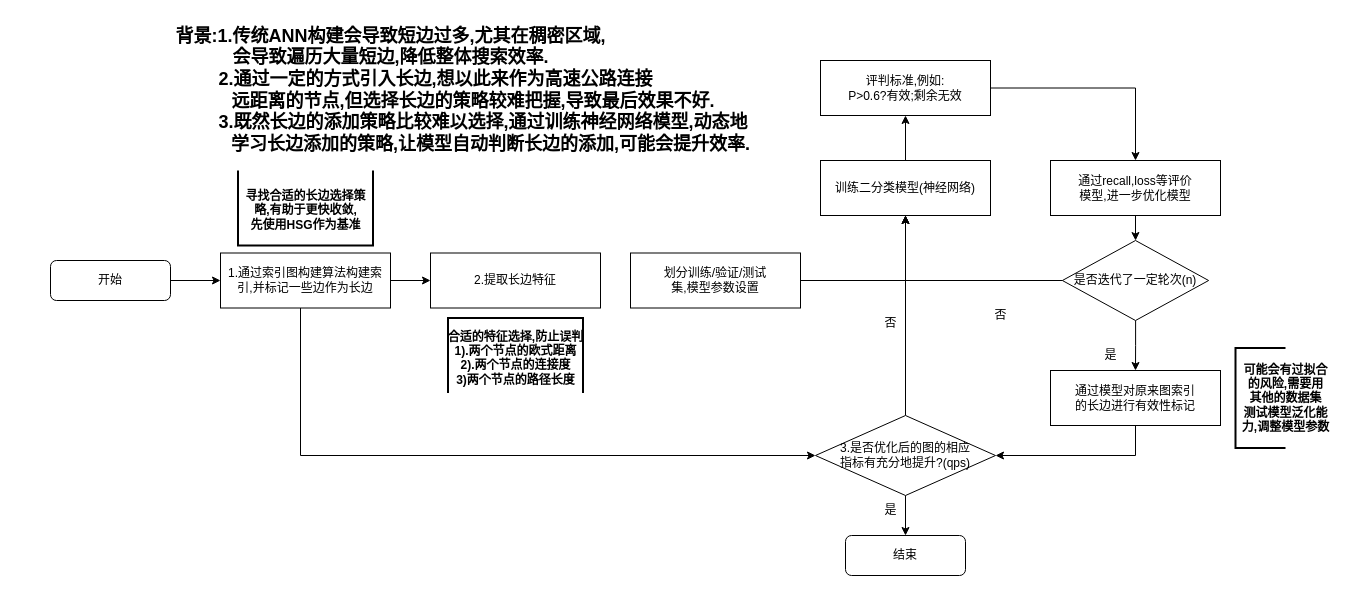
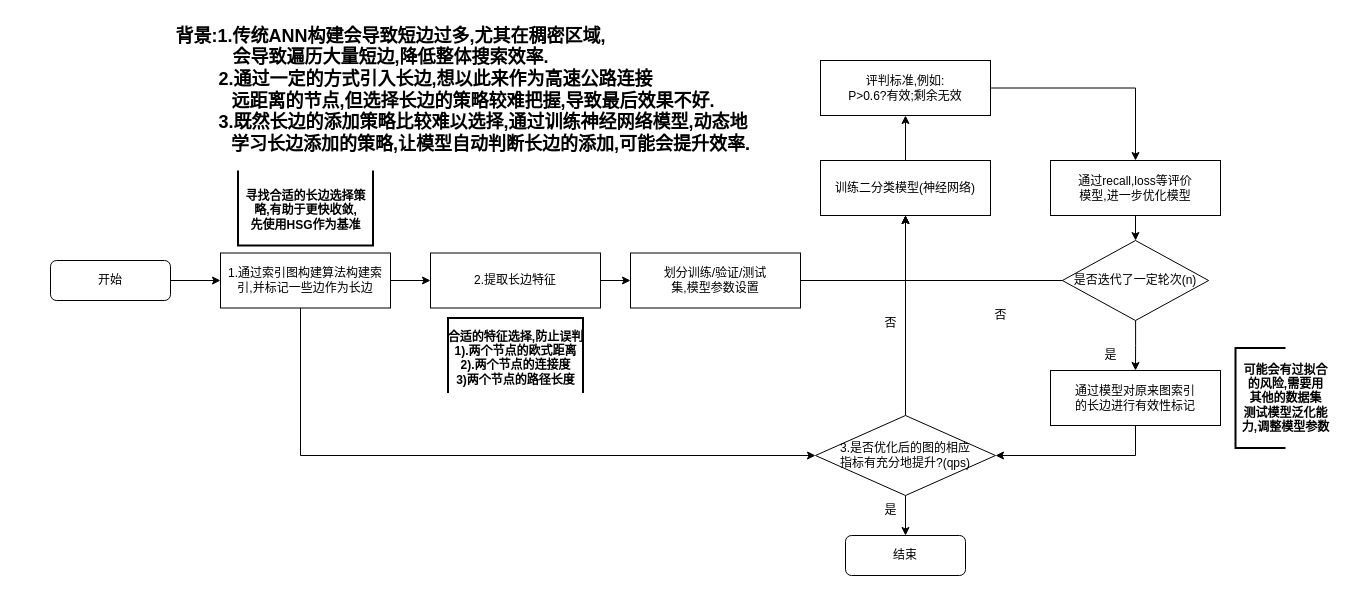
  <mxCell id="0" />
  <mxCell id="1" parent="0" />
  <mxCell id="2" value="" style="edgeStyle=orthogonalEdgeStyle;rounded=0;orthogonalLoop=1;jettySize=auto;html=1;" edge="1" parent="1" source="3" target="7"><mxGeometry relative="1" as="geometry" /></mxCell>
  <mxCell id="3" value="开始" style="rounded=1;whiteSpace=wrap;html=1;fontSize=12;glass=0;strokeWidth=1;shadow=0;" parent="1" vertex="1"><mxGeometry x="50" y="260" width="120" height="40" as="geometry" /></mxCell>
  <mxCell id="4" value="&lt;font style=&quot;font-size: 18px;&quot;&gt;&lt;b style=&quot;&quot;&gt;背景:1.传统ANN构建会导致短边过多,尤其在稠密区域,&lt;/b&gt;&lt;/font&gt;&lt;div&gt;&lt;font style=&quot;font-size: 18px;&quot;&gt;&lt;b&gt;会导致遍历大量短边,降低整体搜索效率.&lt;/b&gt;&lt;/font&gt;&lt;div&gt;&lt;font style=&quot;font-size: 18px;&quot;&gt;&lt;b&gt;&amp;nbsp; &amp;nbsp; &amp;nbsp; &amp;nbsp; &amp;nbsp; &amp;nbsp; &amp;nbsp; &amp;nbsp; &amp;nbsp; 2.通过一定的方式引入长边,想以此来作为高速公路连接&lt;/b&gt;&lt;/font&gt;&lt;/div&gt;&lt;div&gt;&lt;font style=&quot;font-size: 18px;&quot;&gt;&lt;b&gt;&amp;nbsp; &amp;nbsp; &amp;nbsp; &amp;nbsp; &amp;nbsp; &amp;nbsp; &amp;nbsp; &amp;nbsp; &amp;nbsp; &amp;nbsp; &amp;nbsp; &amp;nbsp; &amp;nbsp; &amp;nbsp; &amp;nbsp; &amp;nbsp; &amp;nbsp;远距离的节点,但选择长边的策略较难把握,导致最后效果不好.&lt;/b&gt;&lt;/font&gt;&lt;/div&gt;&lt;/div&gt;&lt;div&gt;&lt;font style=&quot;font-size: 18px;&quot;&gt;&lt;b&gt;&lt;span style=&quot;white-space: pre;&quot;&gt;&#09;&lt;/span&gt;&lt;span style=&quot;white-space: pre;&quot;&gt;&#09;&lt;/span&gt;&lt;span style=&quot;white-space: pre;&quot;&gt;&#09;&lt;/span&gt;&lt;span style=&quot;white-space: pre;&quot;&gt;&#09;&lt;/span&gt;&amp;nbsp; &amp;nbsp; &amp;nbsp;3.既然长边的添加策略比较难以选择,通过训练神经网络模型,动态地&lt;/b&gt;&lt;/font&gt;&lt;/div&gt;&lt;div&gt;&lt;font style=&quot;font-size: 18px;&quot;&gt;&lt;b&gt;&lt;span style=&quot;white-space: pre;&quot;&gt;&#09;&lt;/span&gt;&lt;span style=&quot;white-space: pre;&quot;&gt;&#09;&lt;/span&gt;&lt;span style=&quot;white-space: pre;&quot;&gt;&#09;&lt;/span&gt;&lt;span style=&quot;white-space: pre;&quot;&gt;&#09;&lt;/span&gt;&lt;span style=&quot;white-space: pre;&quot;&gt;&#09;&lt;/span&gt;学习长边添加的策略,&lt;span style=&quot;background-color: transparent; color: light-dark(rgb(0, 0, 0), rgb(255, 255, 255));&quot;&gt;让模型自动判断长边的添加,可能会提升效率.&lt;/span&gt;&lt;/b&gt;&lt;/font&gt;&lt;/div&gt;" style="text;html=1;align=center;verticalAlign=middle;resizable=0;points=[];autosize=1;strokeColor=none;fillColor=none;" vertex="1" parent="1"><mxGeometry y="20" width="740" height="140" as="geometry" x="20" /></mxCell>
  <mxCell id="5" value="" style="edgeStyle=orthogonalEdgeStyle;rounded=0;orthogonalLoop=1;jettySize=auto;html=1;" edge="1" parent="1" source="7" target="9"><mxGeometry relative="1" as="geometry" /></mxCell>
  <mxCell id="6" style="edgeStyle=orthogonalEdgeStyle;rounded=0;orthogonalLoop=1;jettySize=auto;html=1;entryX=0;entryY=0.5;entryDx=0;entryDy=0;" edge="1" parent="1" source="7" target="26"><mxGeometry relative="1" as="geometry"><Array as="points"><mxPoint x="300" y="455" /></Array></mxGeometry></mxCell>
  <mxCell id="7" value="1.通过索引图构建算法构建索引,并标记一些边作为长边" style="rounded=0;whiteSpace=wrap;html=1;" vertex="1" parent="1"><mxGeometry x="220" y="252.5" width="170" height="55" as="geometry" /></mxCell>
+ <mxCell id="8" value="" style="edgeStyle=orthogonalEdgeStyle;rounded=0;orthogonalLoop=1;jettySize=auto;html=1;" edge="1" parent="1" source="9" target="32"><mxGeometry relative="1" as="geometry" /></mxCell>
  <mxCell id="9" value="2.提取长边特征" style="rounded=0;whiteSpace=wrap;html=1;" vertex="1" parent="1"><mxGeometry x="430" y="252.5" width="170" height="55" as="geometry" /></mxCell>
  <mxCell id="10" value="" style="edgeStyle=orthogonalEdgeStyle;rounded=0;orthogonalLoop=1;jettySize=auto;html=1;" edge="1" parent="1" source="11" target="13"><mxGeometry relative="1" as="geometry" /></mxCell>
  <mxCell id="11" value="训练二分类模型(神经网络)" style="rounded=0;whiteSpace=wrap;html=1;" vertex="1" parent="1"><mxGeometry x="820" y="160" width="170" height="55" as="geometry" /></mxCell>
  <mxCell id="12" style="edgeStyle=orthogonalEdgeStyle;rounded=0;orthogonalLoop=1;jettySize=auto;html=1;entryX=0.5;entryY=0;entryDx=0;entryDy=0;" edge="1" parent="1" source="13" target="22"><mxGeometry relative="1" as="geometry" /></mxCell>
  <mxCell id="13" value="评判标准,例如:&lt;div&gt;P&amp;gt;0.6?有效;剩余无效&lt;/div&gt;" style="rounded=0;whiteSpace=wrap;html=1;" vertex="1" parent="1"><mxGeometry x="820" y="60" width="170" height="55" as="geometry" /></mxCell>
  <mxCell id="14" value="" style="strokeWidth=2;html=1;shape=mxgraph.flowchart.annotation_1;align=left;pointerEvents=1;direction=north;" vertex="1" parent="1"><mxGeometry x="237.5" y="170" width="135" height="75" as="geometry" /></mxCell>
  <mxCell id="15" value="&lt;b&gt;寻找合适的长边选择策&lt;/b&gt;&lt;div&gt;&lt;b&gt;略,有助于更快收敛,&lt;/b&gt;&lt;/div&gt;&lt;div&gt;&lt;b&gt;先使用HSG作为基准&lt;/b&gt;&lt;/div&gt;" style="text;html=1;align=center;verticalAlign=middle;resizable=0;points=[];autosize=1;strokeColor=none;fillColor=none;" vertex="1" parent="1"><mxGeometry x="235" y="180" width="140" height="60" as="geometry" /></mxCell>
  <mxCell id="16" value="" style="strokeWidth=2;html=1;shape=mxgraph.flowchart.annotation_1;align=left;pointerEvents=1;direction=south;" vertex="1" parent="1"><mxGeometry x="447.5" y="317.5" width="135" height="75" as="geometry" /></mxCell>
  <mxCell id="17" value="&lt;div&gt;&lt;b&gt;合适的特征选择,防止误判&lt;/b&gt;&lt;/div&gt;&lt;b&gt;1).两个节点的欧式距离&lt;/b&gt;&lt;div&gt;&lt;b&gt;2).两个节点的连接度&lt;/b&gt;&lt;/div&gt;&lt;div&gt;&lt;b&gt;3)两个节点的路径长度&lt;/b&gt;&lt;/div&gt;&lt;div&gt;&lt;br&gt;&lt;/div&gt;" style="text;html=1;align=center;verticalAlign=middle;resizable=0;points=[];autosize=1;strokeColor=none;fillColor=none;" vertex="1" parent="1"><mxGeometry x="435" y="320" width="160" height="90" as="geometry" /></mxCell>
  <mxCell id="18" style="edgeStyle=orthogonalEdgeStyle;rounded=0;orthogonalLoop=1;jettySize=auto;html=1;entryX=0.5;entryY=1;entryDx=0;entryDy=0;" edge="1" parent="1" source="20" target="11"><mxGeometry relative="1" as="geometry" /></mxCell>
  <mxCell id="19" value="" style="edgeStyle=orthogonalEdgeStyle;rounded=0;orthogonalLoop=1;jettySize=auto;html=1;" edge="1" parent="1" source="20" target="34"><mxGeometry relative="1" as="geometry" /></mxCell>
  <mxCell id="20" value="是否迭代了一定轮次(n)" style="rhombus;whiteSpace=wrap;html=1;" vertex="1" parent="1"><mxGeometry x="1061.88" y="240" width="146.25" height="80" as="geometry" /></mxCell>
  <mxCell id="21" value="" style="edgeStyle=orthogonalEdgeStyle;rounded=0;orthogonalLoop=1;jettySize=auto;html=1;" edge="1" parent="1" source="22" target="20"><mxGeometry relative="1" as="geometry" /></mxCell>
  <mxCell id="22" value="通过recall,loss等评价&lt;div&gt;模型,进一步优化模型&lt;/div&gt;" style="rounded=0;whiteSpace=wrap;html=1;" vertex="1" parent="1"><mxGeometry x="1050" y="160" width="170" height="55" as="geometry" /></mxCell>
  <mxCell id="23" value="否" style="text;html=1;align=center;verticalAlign=middle;resizable=0;points=[];autosize=1;strokeColor=none;fillColor=none;" vertex="1" parent="1"><mxGeometry x="980" y="300" width="40" height="30" as="geometry" /></mxCell>
  <mxCell id="24" style="edgeStyle=orthogonalEdgeStyle;rounded=0;orthogonalLoop=1;jettySize=auto;html=1;entryX=0.5;entryY=1;entryDx=0;entryDy=0;" edge="1" parent="1" source="26" target="11"><mxGeometry relative="1" as="geometry" /></mxCell>
  <mxCell id="25" style="edgeStyle=orthogonalEdgeStyle;rounded=0;orthogonalLoop=1;jettySize=auto;html=1;" edge="1" parent="1" source="26" target="29"><mxGeometry relative="1" as="geometry" /></mxCell>
  <mxCell id="26" value="3.是否优化后的图的相应&lt;div&gt;指标有充分地提升?(qps)&lt;/div&gt;" style="rhombus;whiteSpace=wrap;html=1;" vertex="1" parent="1"><mxGeometry x="815" y="415" width="180" height="80" as="geometry" /></mxCell>
  <mxCell id="27" value="是" style="text;html=1;align=center;verticalAlign=middle;resizable=0;points=[];autosize=1;strokeColor=none;fillColor=none;" vertex="1" parent="1"><mxGeometry x="1090" y="340" width="40" height="30" as="geometry" /></mxCell>
  <mxCell id="28" value="否" style="text;html=1;align=center;verticalAlign=middle;resizable=0;points=[];autosize=1;strokeColor=none;fillColor=none;" vertex="1" parent="1"><mxGeometry x="870" y="307.5" width="40" height="30" as="geometry" /></mxCell>
  <mxCell id="29" value="结束" style="rounded=1;whiteSpace=wrap;html=1;fontSize=12;glass=0;strokeWidth=1;shadow=0;" vertex="1" parent="1"><mxGeometry x="845" y="535" width="120" height="40" as="geometry" /></mxCell>
  <mxCell id="30" value="是" style="text;html=1;align=center;verticalAlign=middle;resizable=0;points=[];autosize=1;strokeColor=none;fillColor=none;" vertex="1" parent="1"><mxGeometry x="870" y="495" width="40" height="30" as="geometry" /></mxCell>
  <mxCell id="31" style="edgeStyle=orthogonalEdgeStyle;rounded=0;orthogonalLoop=1;jettySize=auto;html=1;entryX=0.5;entryY=1;entryDx=0;entryDy=0;" edge="1" parent="1" source="32" target="11"><mxGeometry relative="1" as="geometry" /></mxCell>
  <mxCell id="32" value="划分训练/验证/测试&lt;div&gt;集,模型参数设置&lt;/div&gt;" style="rounded=0;whiteSpace=wrap;html=1;" vertex="1" parent="1"><mxGeometry x="630" y="252.5" width="170" height="55" as="geometry" /></mxCell>
  <mxCell id="33" style="edgeStyle=orthogonalEdgeStyle;rounded=0;orthogonalLoop=1;jettySize=auto;html=1;entryX=1;entryY=0.5;entryDx=0;entryDy=0;" edge="1" parent="1" source="34" target="26"><mxGeometry relative="1" as="geometry"><Array as="points"><mxPoint x="1135" y="455" /></Array></mxGeometry></mxCell>
  <mxCell id="34" value="通过模型对原来图索引&lt;div&gt;的长边进行有效性标记&lt;/div&gt;" style="rounded=0;whiteSpace=wrap;html=1;" vertex="1" parent="1"><mxGeometry x="1050" y="370" width="170" height="55" as="geometry" /></mxCell>
  <mxCell id="35" value="" style="strokeWidth=2;html=1;shape=mxgraph.flowchart.annotation_1;align=left;pointerEvents=1;" vertex="1" parent="1"><mxGeometry x="1235" y="347.5" width="50" height="100" as="geometry" /></mxCell>
  <mxCell id="36" value="&lt;b&gt;可能会有过拟合&lt;/b&gt;&lt;div&gt;&lt;b&gt;的风险&lt;span style=&quot;background-color: transparent; color: light-dark(rgb(0, 0, 0), rgb(255, 255, 255));&quot;&gt;,需要用&lt;/span&gt;&lt;/b&gt;&lt;/div&gt;&lt;div&gt;&lt;span style=&quot;background-color: transparent; color: light-dark(rgb(0, 0, 0), rgb(255, 255, 255));&quot;&gt;&lt;b&gt;其他的数据集&lt;/b&gt;&lt;/span&gt;&lt;/div&gt;&lt;div&gt;&lt;span style=&quot;background-color: transparent; color: light-dark(rgb(0, 0, 0), rgb(255, 255, 255));&quot;&gt;&lt;b&gt;测试模型泛化能&lt;/b&gt;&lt;/span&gt;&lt;/div&gt;&lt;div&gt;&lt;span style=&quot;background-color: transparent; color: light-dark(rgb(0, 0, 0), rgb(255, 255, 255));&quot;&gt;&lt;b&gt;力,调整模型参数&lt;/b&gt;&lt;/span&gt;&lt;/div&gt;" style="text;html=1;align=center;verticalAlign=middle;resizable=0;points=[];autosize=1;strokeColor=none;fillColor=none;" vertex="1" parent="1"><mxGeometry x="1230" y="352.5" width="110" height="90" as="geometry" /></mxCell>
